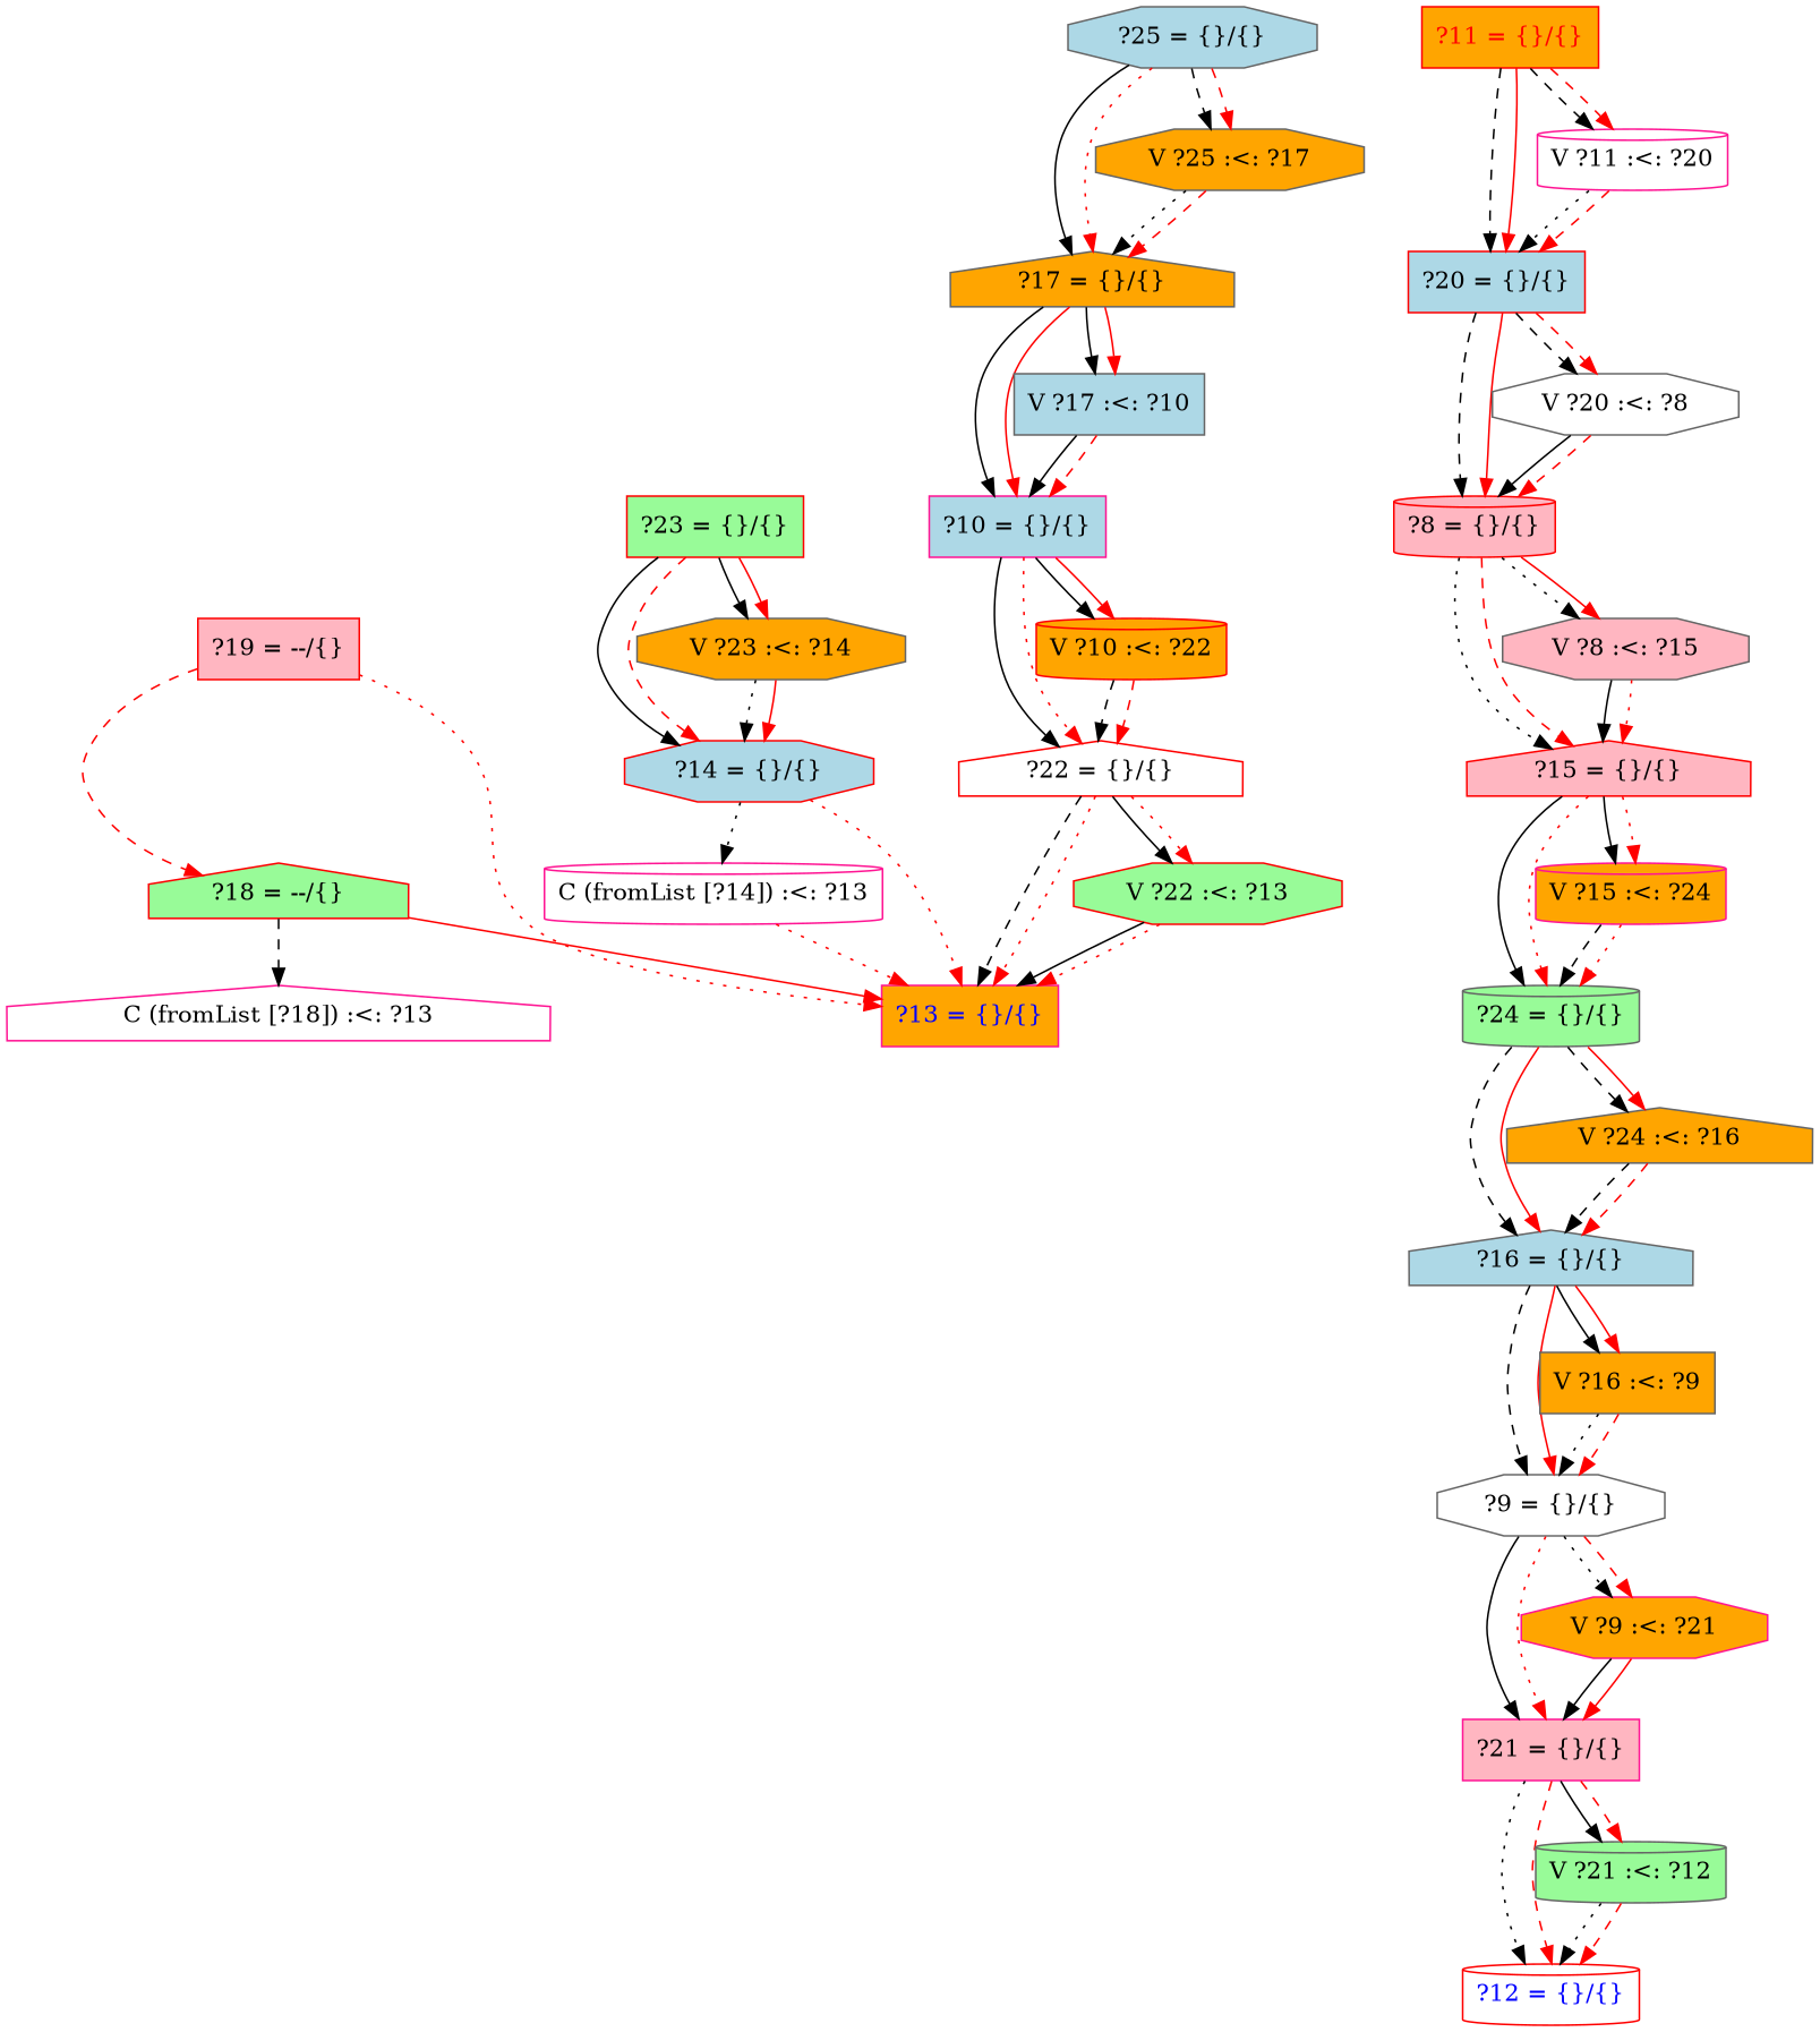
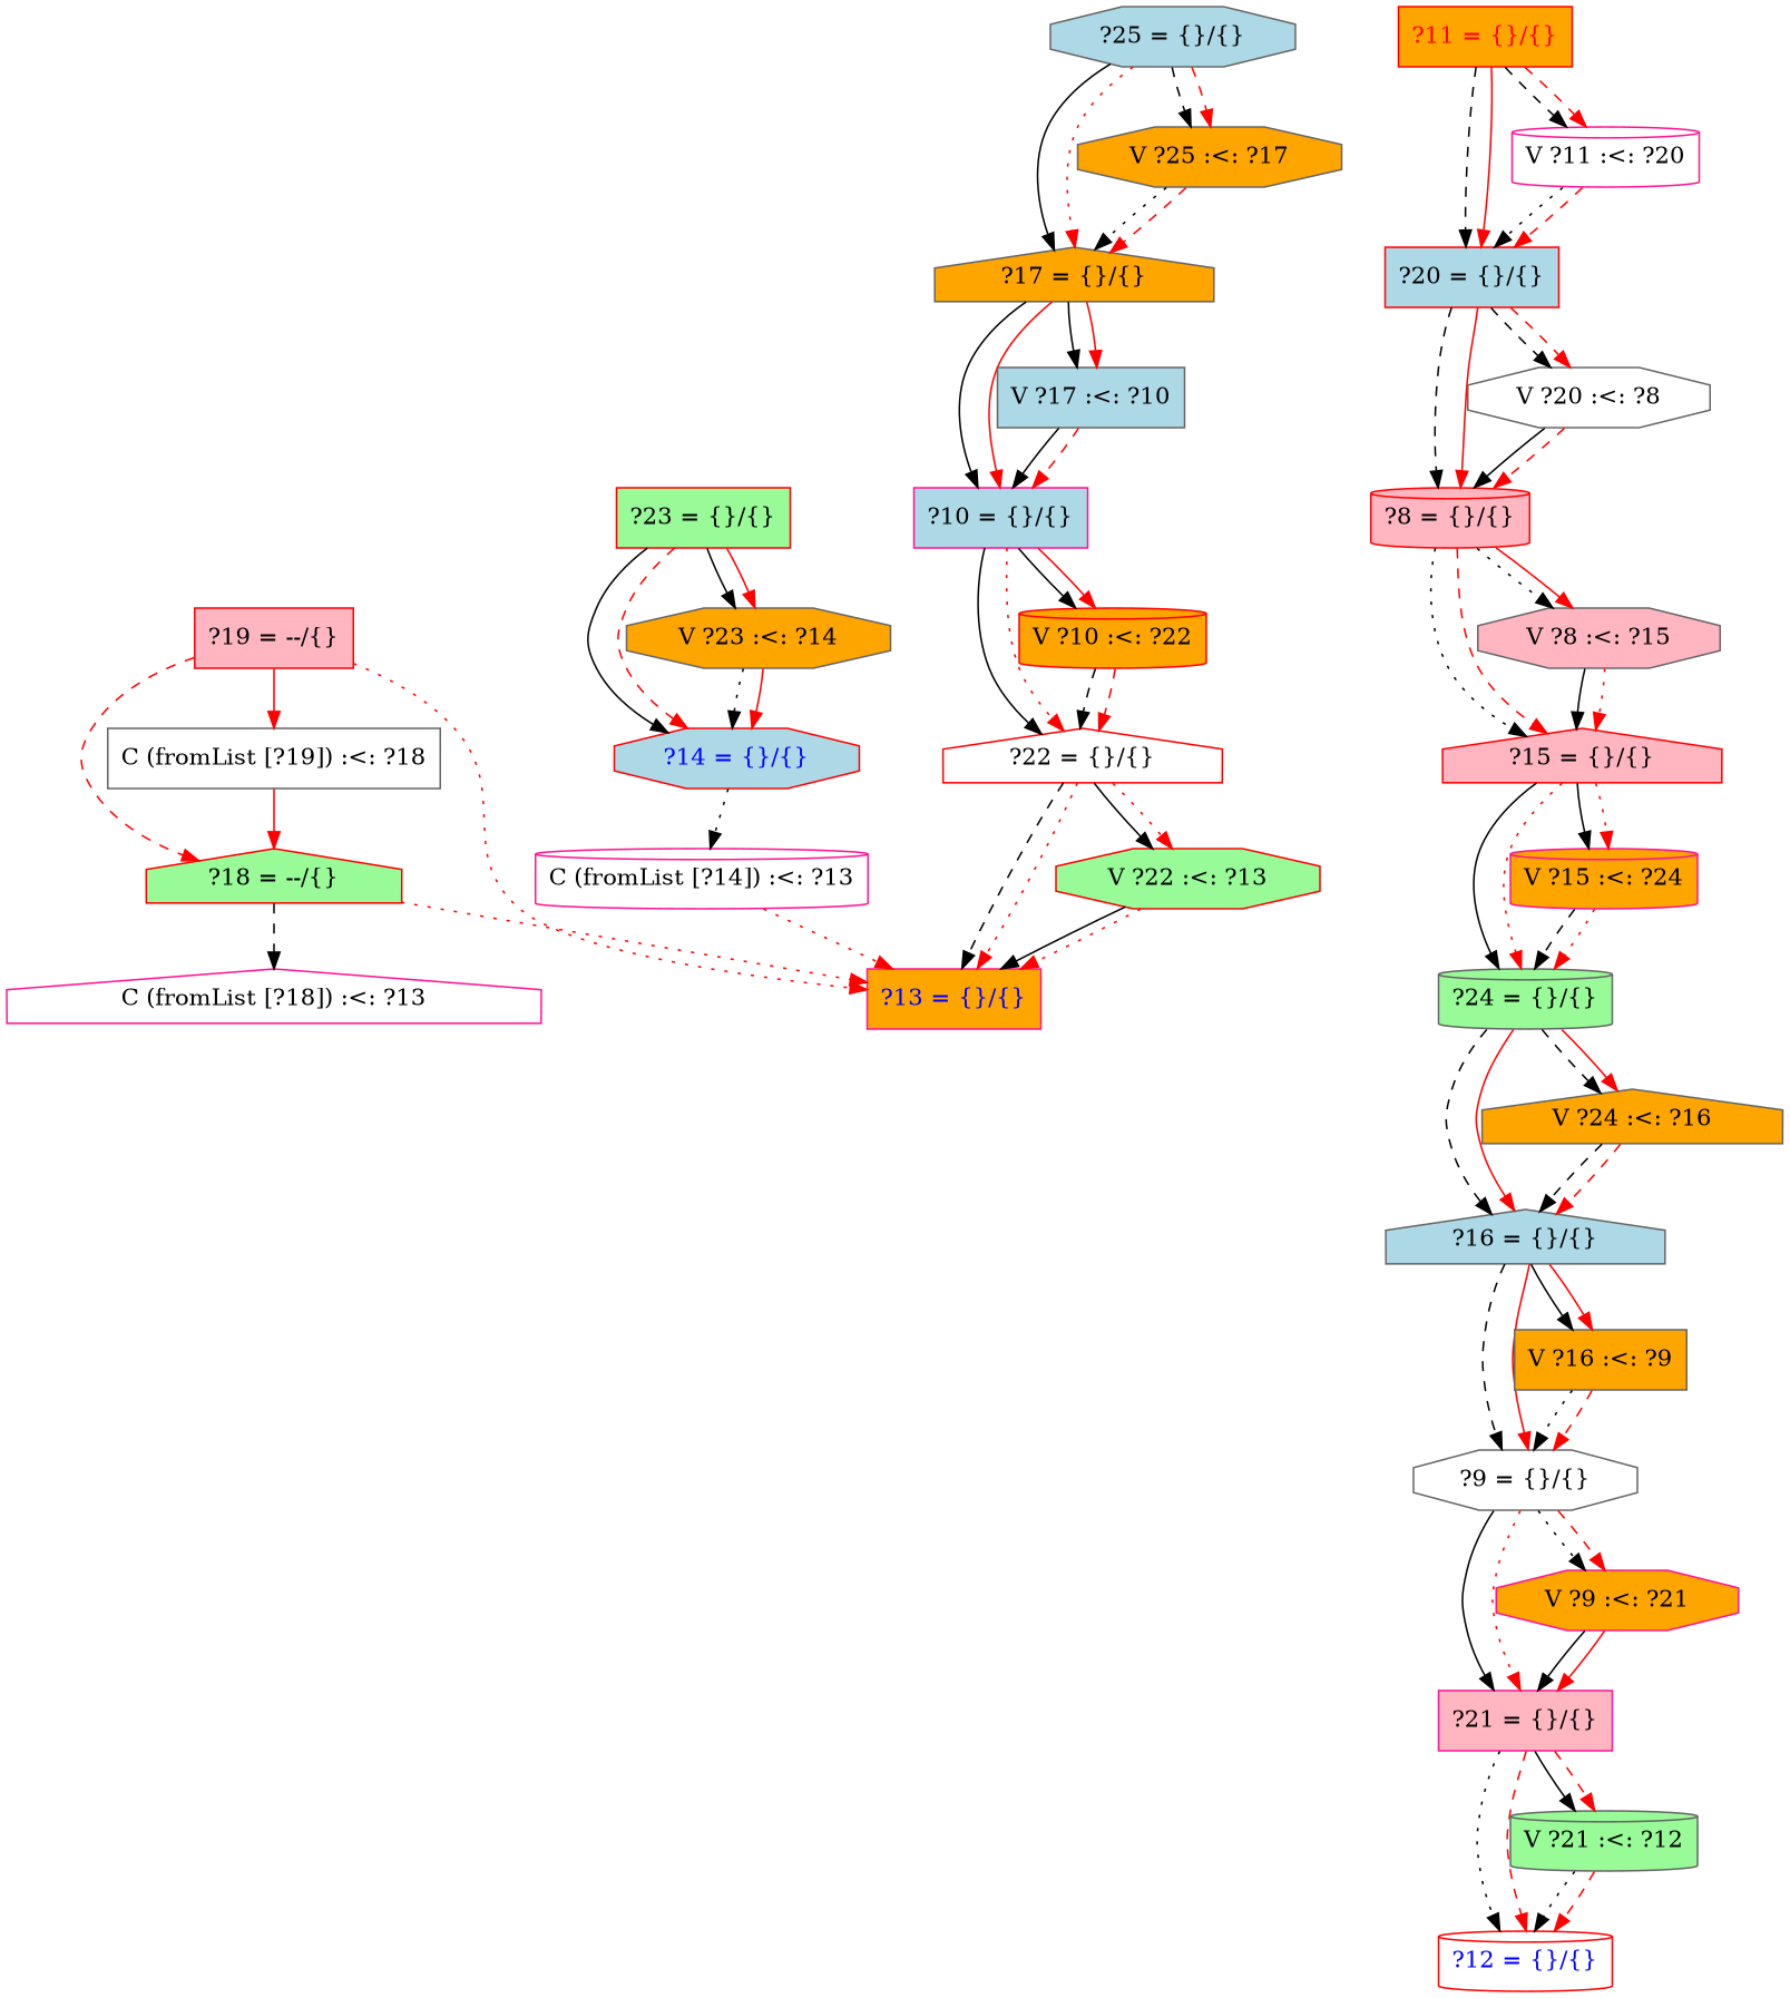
  digraph {
    node [color=gray40 fillcolor=orange shape=box style=filled]
    edge [style=solid color=red]
    "?10 = {}/{}" [color=deeppink fillcolor=lightblue fontcolor=black]
    "?22 = {}/{}" [color=red fillcolor=white fontcolor=black shape=house]
    "V ?10 :<: ?22" [color=red shape=cylinder]
    "?13 = {}/{}" [color=deeppink fontcolor=blue]
    "V ?22 :<: ?13" [color=red fillcolor=palegreen shape=octagon]
    "?11 = {}/{}" [color=red fontcolor=red]
    "?20 = {}/{}" [color=red fillcolor=lightblue fontcolor=black]
    "V ?11 :<: ?20" [color=deeppink fillcolor=white shape=cylinder]
    "?8 = {}/{}" [color=red fillcolor=lightpink fontcolor=black shape=cylinder]
    "V ?20 :<: ?8" [fillcolor=white shape=octagon]
    "?12 = {}/{}" [color=red fillcolor=white fontcolor=blue shape=cylinder]
-   "?14 = {}/{}" [color=red fillcolor=lightblue fontcolor=black shape=octagon]
+   "?14 = {}/{}" [color=red fillcolor=lightblue fontcolor=blue shape=octagon]
    "C (fromList [?14]) :<: ?13" [color=deeppink fillcolor=white shape=cylinder]
    "?15 = {}/{}" [color=red fillcolor=lightpink fontcolor=black shape=house]
    "?24 = {}/{}" [fillcolor=palegreen fontcolor=black shape=cylinder]
    "V ?15 :<: ?24" [color=deeppink shape=cylinder]
    "?16 = {}/{}" [fillcolor=lightblue fontcolor=black shape=house]
    "V ?24 :<: ?16" [shape=house]
    "?9 = {}/{}" [fillcolor=white fontcolor=black shape=octagon]
    "V ?16 :<: ?9"
    "?21 = {}/{}" [color=deeppink fillcolor=lightpink fontcolor=black]
    "V ?9 :<: ?21" [color=deeppink shape=octagon]
    "?17 = {}/{}" [fontcolor=black shape=house]
    "V ?17 :<: ?10" [fillcolor=lightblue]
    "?18 = --/{}" [color=red fillcolor=palegreen fontcolor=black shape=house]
    "C (fromList [?18]) :<: ?13" [color=deeppink fillcolor=white shape=house]
    "?19 = --/{}" [color=red fillcolor=lightpink fontcolor=black]
+   "C (fromList [?19]) :<: ?18" [fillcolor=white]
    "V ?8 :<: ?15" [fillcolor=lightpink shape=octagon]
    "V ?21 :<: ?12" [fillcolor=palegreen shape=cylinder]
    "?23 = {}/{}" [color=red fillcolor=palegreen fontcolor=black]
    "V ?23 :<: ?14" [shape=octagon]
    "?25 = {}/{}" [fillcolor=lightblue fontcolor=black shape=octagon]
    "V ?25 :<: ?17" [shape=octagon]
    "?10 = {}/{}" -> "?22 = {}/{}" [color=""]
    "?10 = {}/{}" -> "?22 = {}/{}" [style=dotted]
    "?10 = {}/{}" -> "V ?10 :<: ?22" [color=""]
    "?10 = {}/{}" -> "V ?10 :<: ?22"
    "?22 = {}/{}" -> "?13 = {}/{}" [style=dashed color=""]
    "?22 = {}/{}" -> "?13 = {}/{}" [style=dotted]
    "?22 = {}/{}" -> "V ?22 :<: ?13" [color=""]
    "?22 = {}/{}" -> "V ?22 :<: ?13" [style=dotted]
    "V ?10 :<: ?22" -> "?22 = {}/{}" [style=dashed color=""]
    "V ?10 :<: ?22" -> "?22 = {}/{}" [style=dashed]
    "V ?22 :<: ?13" -> "?13 = {}/{}" [color=""]
    "V ?22 :<: ?13" -> "?13 = {}/{}" [style=dotted]
    "?11 = {}/{}" -> "?20 = {}/{}" [style=dashed color=""]
    "?11 = {}/{}" -> "?20 = {}/{}"
    "?11 = {}/{}" -> "V ?11 :<: ?20" [style=dashed color=""]
    "?11 = {}/{}" -> "V ?11 :<: ?20" [style=dashed]
    "?20 = {}/{}" -> "?8 = {}/{}" [style=dashed color=""]
    "?20 = {}/{}" -> "?8 = {}/{}"
    "?20 = {}/{}" -> "V ?20 :<: ?8" [style=dashed color=""]
    "?20 = {}/{}" -> "V ?20 :<: ?8" [style=dashed]
    "V ?11 :<: ?20" -> "?20 = {}/{}" [style=dotted color=""]
    "V ?11 :<: ?20" -> "?20 = {}/{}" [style=dashed]
    "?8 = {}/{}" -> "?15 = {}/{}" [style=dotted color=""]
    "?8 = {}/{}" -> "?15 = {}/{}" [style=dashed]
    "?8 = {}/{}" -> "V ?8 :<: ?15" [style=dotted color=""]
    "?8 = {}/{}" -> "V ?8 :<: ?15"
    "V ?20 :<: ?8" -> "?8 = {}/{}" [color=""]
    "V ?20 :<: ?8" -> "?8 = {}/{}" [style=dashed]
-   "?14 = {}/{}" -> "?13 = {}/{}" [style=dotted]
    "?14 = {}/{}" -> "C (fromList [?14]) :<: ?13" [color=black style=dotted]
    "C (fromList [?14]) :<: ?13" -> "?13 = {}/{}" [style=dotted]
    "?15 = {}/{}" -> "?24 = {}/{}" [color=""]
    "?15 = {}/{}" -> "?24 = {}/{}" [style=dotted]
    "?15 = {}/{}" -> "V ?15 :<: ?24" [color=""]
    "?15 = {}/{}" -> "V ?15 :<: ?24" [style=dotted]
    "?24 = {}/{}" -> "?16 = {}/{}" [style=dashed color=""]
    "?24 = {}/{}" -> "?16 = {}/{}"
    "?24 = {}/{}" -> "V ?24 :<: ?16" [style=dashed color=""]
    "?24 = {}/{}" -> "V ?24 :<: ?16"
    "V ?15 :<: ?24" -> "?24 = {}/{}" [style=dashed color=""]
    "V ?15 :<: ?24" -> "?24 = {}/{}" [style=dotted]
    "?16 = {}/{}" -> "?9 = {}/{}" [style=dashed color=""]
    "?16 = {}/{}" -> "?9 = {}/{}"
    "?16 = {}/{}" -> "V ?16 :<: ?9" [color=""]
    "?16 = {}/{}" -> "V ?16 :<: ?9"
    "V ?24 :<: ?16" -> "?16 = {}/{}" [style=dashed color=""]
    "V ?24 :<: ?16" -> "?16 = {}/{}" [style=dashed]
    "?9 = {}/{}" -> "?21 = {}/{}" [color=""]
    "?9 = {}/{}" -> "?21 = {}/{}" [style=dotted]
    "?9 = {}/{}" -> "V ?9 :<: ?21" [style=dotted color=""]
    "?9 = {}/{}" -> "V ?9 :<: ?21" [style=dashed]
    "V ?16 :<: ?9" -> "?9 = {}/{}" [style=dotted color=""]
    "V ?16 :<: ?9" -> "?9 = {}/{}" [style=dashed]
    "?21 = {}/{}" -> "?12 = {}/{}" [style=dotted color=""]
    "?21 = {}/{}" -> "?12 = {}/{}" [style=dashed]
    "?21 = {}/{}" -> "V ?21 :<: ?12" [color=""]
    "?21 = {}/{}" -> "V ?21 :<: ?12" [style=dashed]
    "V ?9 :<: ?21" -> "?21 = {}/{}" [color=""]
    "V ?9 :<: ?21" -> "?21 = {}/{}"
    "?17 = {}/{}" -> "?10 = {}/{}" [color=""]
    "?17 = {}/{}" -> "?10 = {}/{}"
    "?17 = {}/{}" -> "V ?17 :<: ?10" [color=""]
    "?17 = {}/{}" -> "V ?17 :<: ?10"
    "V ?17 :<: ?10" -> "?10 = {}/{}" [color=""]
    "V ?17 :<: ?10" -> "?10 = {}/{}" [style=dashed]
-   "?18 = --/{}" -> "?13 = {}/{}"
+   "?18 = --/{}" -> "?13 = {}/{}" [style=dotted]
    "?18 = --/{}" -> "C (fromList [?18]) :<: ?13" [color=black style=dashed]
    "?19 = --/{}" -> "?13 = {}/{}" [style=dotted]
    "?19 = --/{}" -> "?18 = --/{}" [style=dashed]
+   "?19 = --/{}" -> "C (fromList [?19]) :<: ?18"
+   "C (fromList [?19]) :<: ?18" -> "?18 = --/{}"
    "V ?8 :<: ?15" -> "?15 = {}/{}" [color=""]
    "V ?8 :<: ?15" -> "?15 = {}/{}" [style=dotted]
    "V ?21 :<: ?12" -> "?12 = {}/{}" [style=dotted color=""]
    "V ?21 :<: ?12" -> "?12 = {}/{}" [style=dashed]
    "?23 = {}/{}" -> "?14 = {}/{}" [color=""]
    "?23 = {}/{}" -> "?14 = {}/{}" [style=dashed]
    "?23 = {}/{}" -> "V ?23 :<: ?14" [color=""]
    "?23 = {}/{}" -> "V ?23 :<: ?14"
    "V ?23 :<: ?14" -> "?14 = {}/{}" [style=dotted color=""]
    "V ?23 :<: ?14" -> "?14 = {}/{}"
    "?25 = {}/{}" -> "?17 = {}/{}" [color=""]
    "?25 = {}/{}" -> "?17 = {}/{}" [style=dotted]
    "?25 = {}/{}" -> "V ?25 :<: ?17" [style=dashed color=""]
    "?25 = {}/{}" -> "V ?25 :<: ?17" [style=dashed]
    "V ?25 :<: ?17" -> "?17 = {}/{}" [style=dotted color=""]
    "V ?25 :<: ?17" -> "?17 = {}/{}" [style=dashed]
  }
